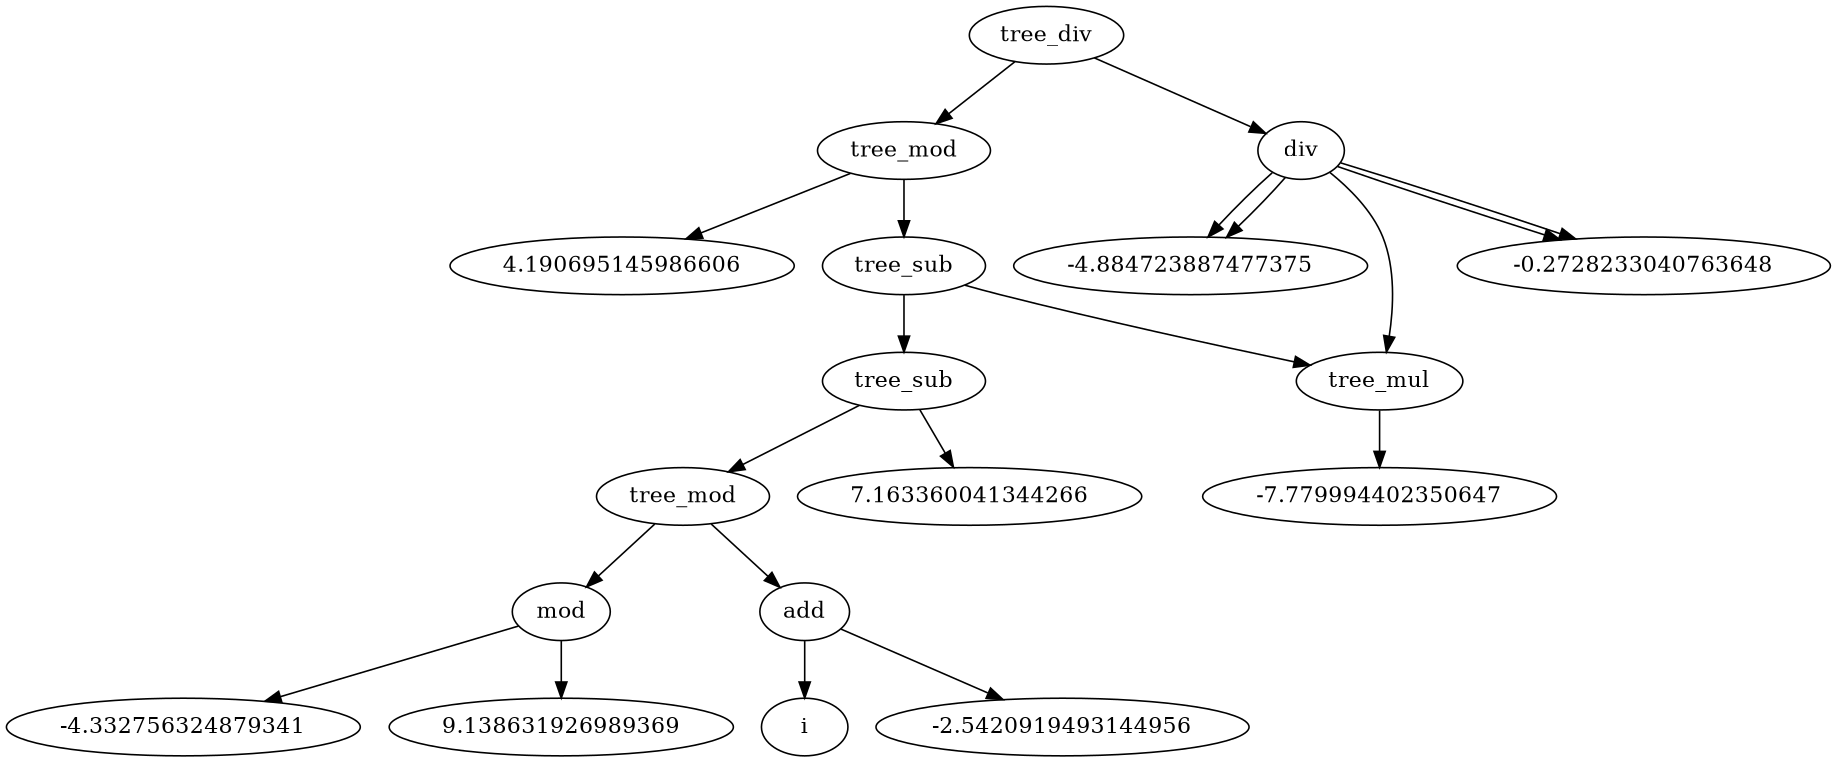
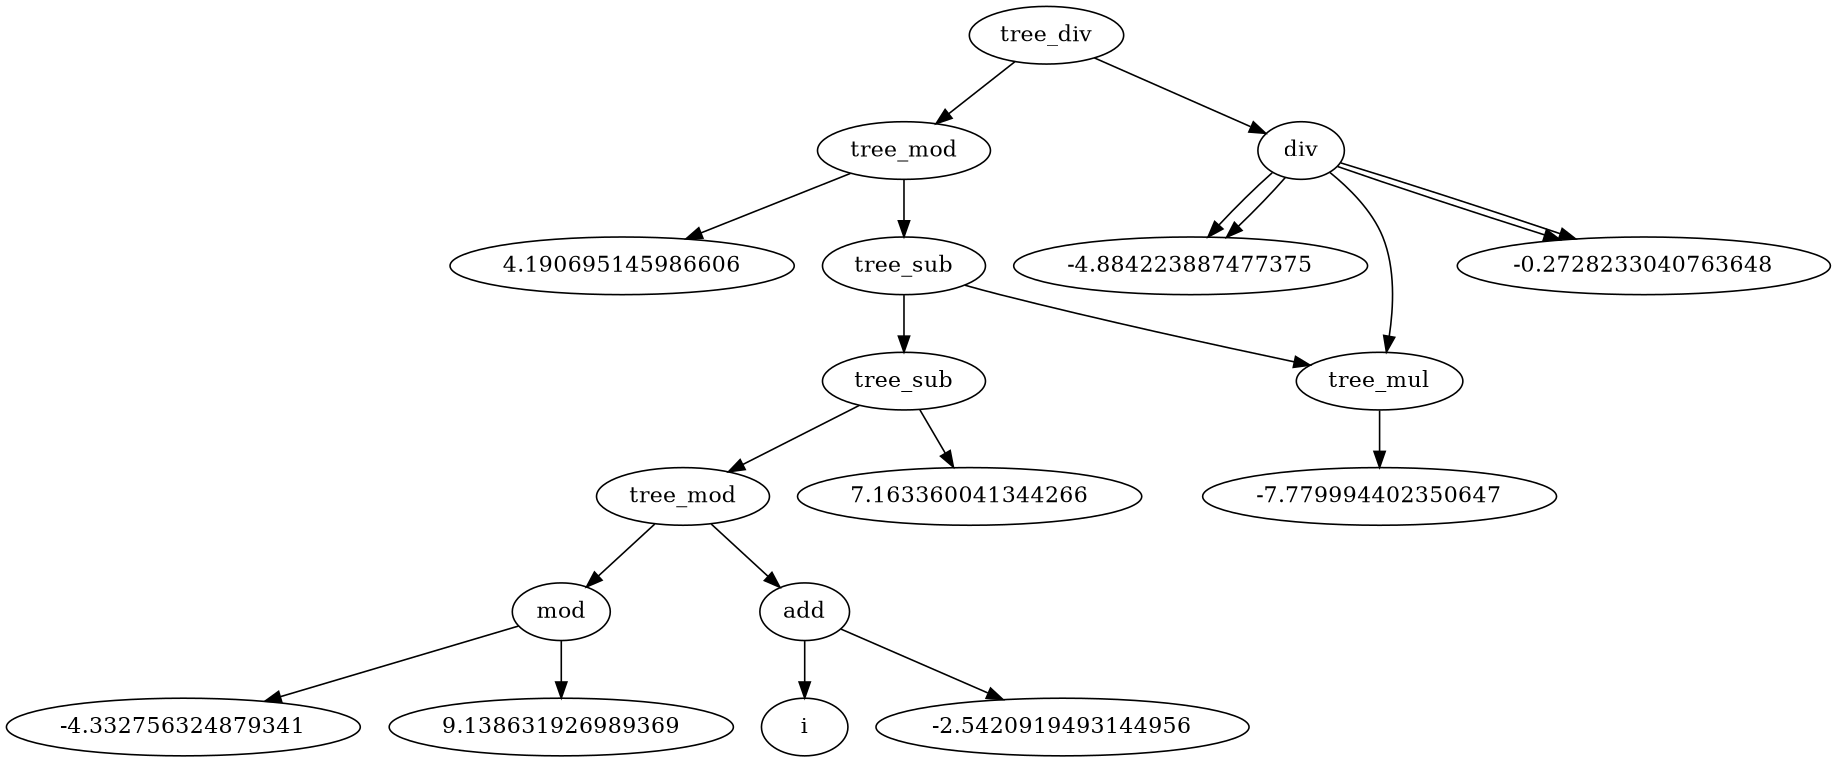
  digraph {
    n1 [label=tree_div]
    n2 [label=tree_mod]
    n3 [label=div]
    n4 [label=tree_sub]
    n5 [label=4.190695145986606]
    n6 [label=tree_mul]
    n7 [label=-0.2728233040763648]
-   n8 [label=-4.884723887477375]
+   n8 [label=-4.884223887477375]
    n9 [label=tree_sub]
    n10 [label=-7.779994402350647]
    n11 [label=tree_mod]
    n12 [label=7.163360041344266]
    n13 [label=mod]
    n14 [label=add]
    n15 [label=-4.332756324879341]
    n16 [label=9.138631926989369]
    n17 [label=i]
    n18 [label=-2.5420919493144956]
    n1 -> n2
    n1 -> n3
    n2 -> n4
    n2 -> n5
    n3 -> n6
    n3 -> n7
    n3 -> n7
    n3 -> n8
    n3 -> n8
    n4 -> n6
    n4 -> n9
    n6 -> n10
    n9 -> n11
    n9 -> n12
    n11 -> n13
    n11 -> n14
    n13 -> n15
    n13 -> n16
    n14 -> n17
    n14 -> n18
  }
